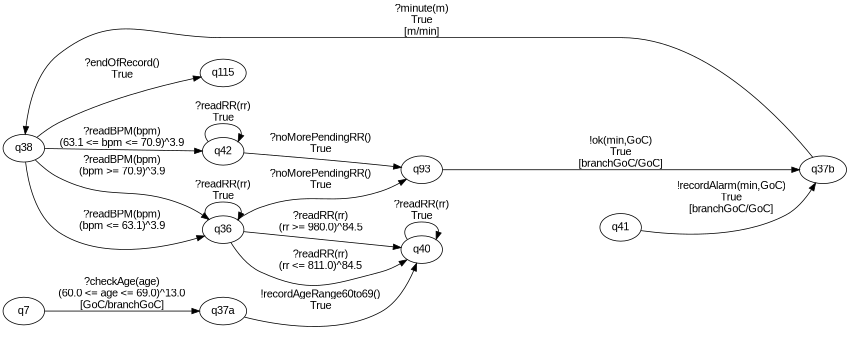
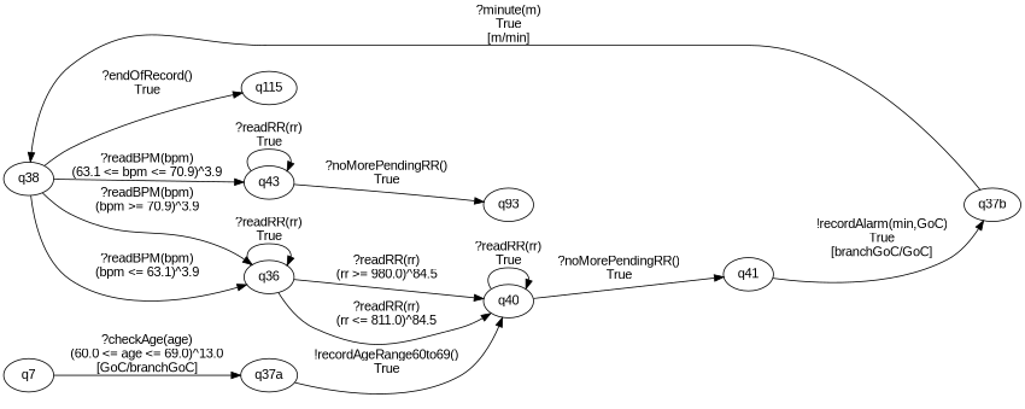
  digraph {
    fontname="Liberation Sans"
    rankdir=LR
    node [fontname="Liberation Sans"]
    edge [fontname="Liberation Sans"]
    q38
    q115
-   q42
+   q42 [label=q43]
    n4 [label=q36]
    n5 [label=q93]
    q40
    q37b
    n8 [label=q7]
    q37a
    q41
    q38 -> q115 [label="?endOfRecord()\nTrue"]
    q38 -> q42 [label="?readBPM(bpm)\n(63.1 <= bpm <= 70.9)^3.9"]
    q38 -> n4 [label="?readBPM(bpm)\n(bpm >= 70.9)^3.9"]
    q38 -> n4 [label="?readBPM(bpm)\n(bpm <= 63.1)^3.9"]
    q42 -> q42 [label="?readRR(rr)\nTrue"]
    q42 -> n5 [label="?noMorePendingRR()\nTrue"]
    n4 -> n4 [label="?readRR(rr)\nTrue"]
-   n4 -> n5 [label="?noMorePendingRR()\nTrue"]
    n4 -> q40 [label="?readRR(rr)\n(rr >= 980.0)^84.5"]
    n4 -> q40 [label="?readRR(rr)\n(rr <= 811.0)^84.5"]
-   n5 -> q37b [label="!ok(min,GoC)\nTrue\n[branchGoC/GoC]"]
    q40 -> q40 [label="?readRR(rr)\nTrue"]
+   q40 -> q41 [label="?noMorePendingRR()\nTrue"]
    q37b -> q38 [label="?minute(m)\nTrue\n[m/min]"]
    n8 -> q37a [label="?checkAge(age)\n(60.0 <= age <= 69.0)^13.0\n[GoC/branchGoC]"]
    q37a -> q40 [label="!recordAgeRange60to69()\nTrue"]
    q41 -> q37b [label="!recordAlarm(min,GoC)\nTrue\n[branchGoC/GoC]"]
  }
